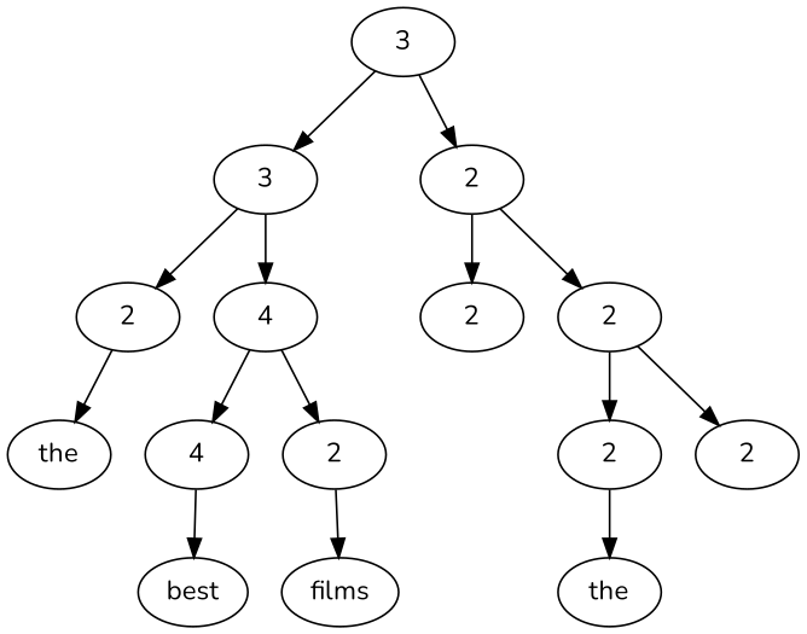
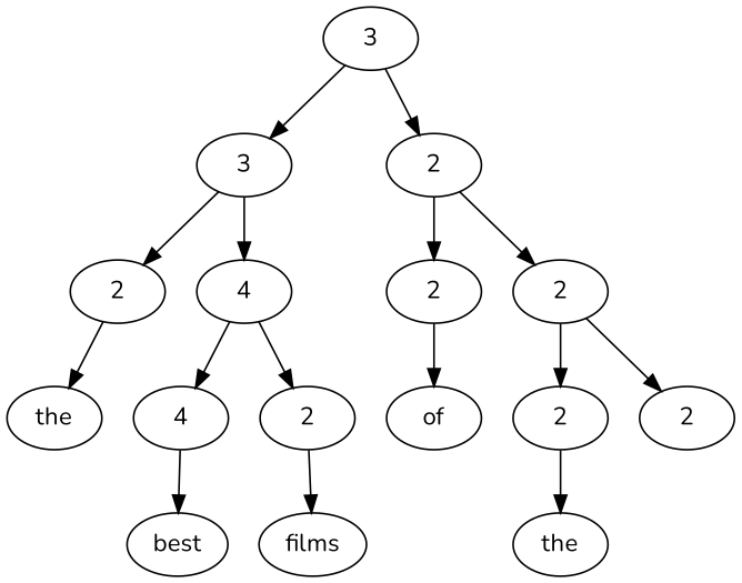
  digraph {
    fontname=Nunito
    node [fontname=Nunito]
    edge [fontname=Nunito]
    n1 [label=3]
    n2 [label=3]
    n3 [label=2]
    n4 [label=2]
    n5 [label=4]
    n6 [label=2]
    n7 [label=2]
    n8 [label=the]
    n9 [label=4]
    n10 [label=2]
+   n11 [label=of]
    n12 [label=2]
    n13 [label=2]
    n14 [label=best]
    n15 [label=films]
    n16 [label=the]
    n1 -> n2
    n1 -> n3
    n2 -> n4
    n2 -> n5
    n3 -> n6
    n3 -> n7
    n4 -> n8
    n5 -> n9
    n5 -> n10
+   n6 -> n11
    n7 -> n12
    n7 -> n13
    n9 -> n14
    n10 -> n15
    n12 -> n16
  }
